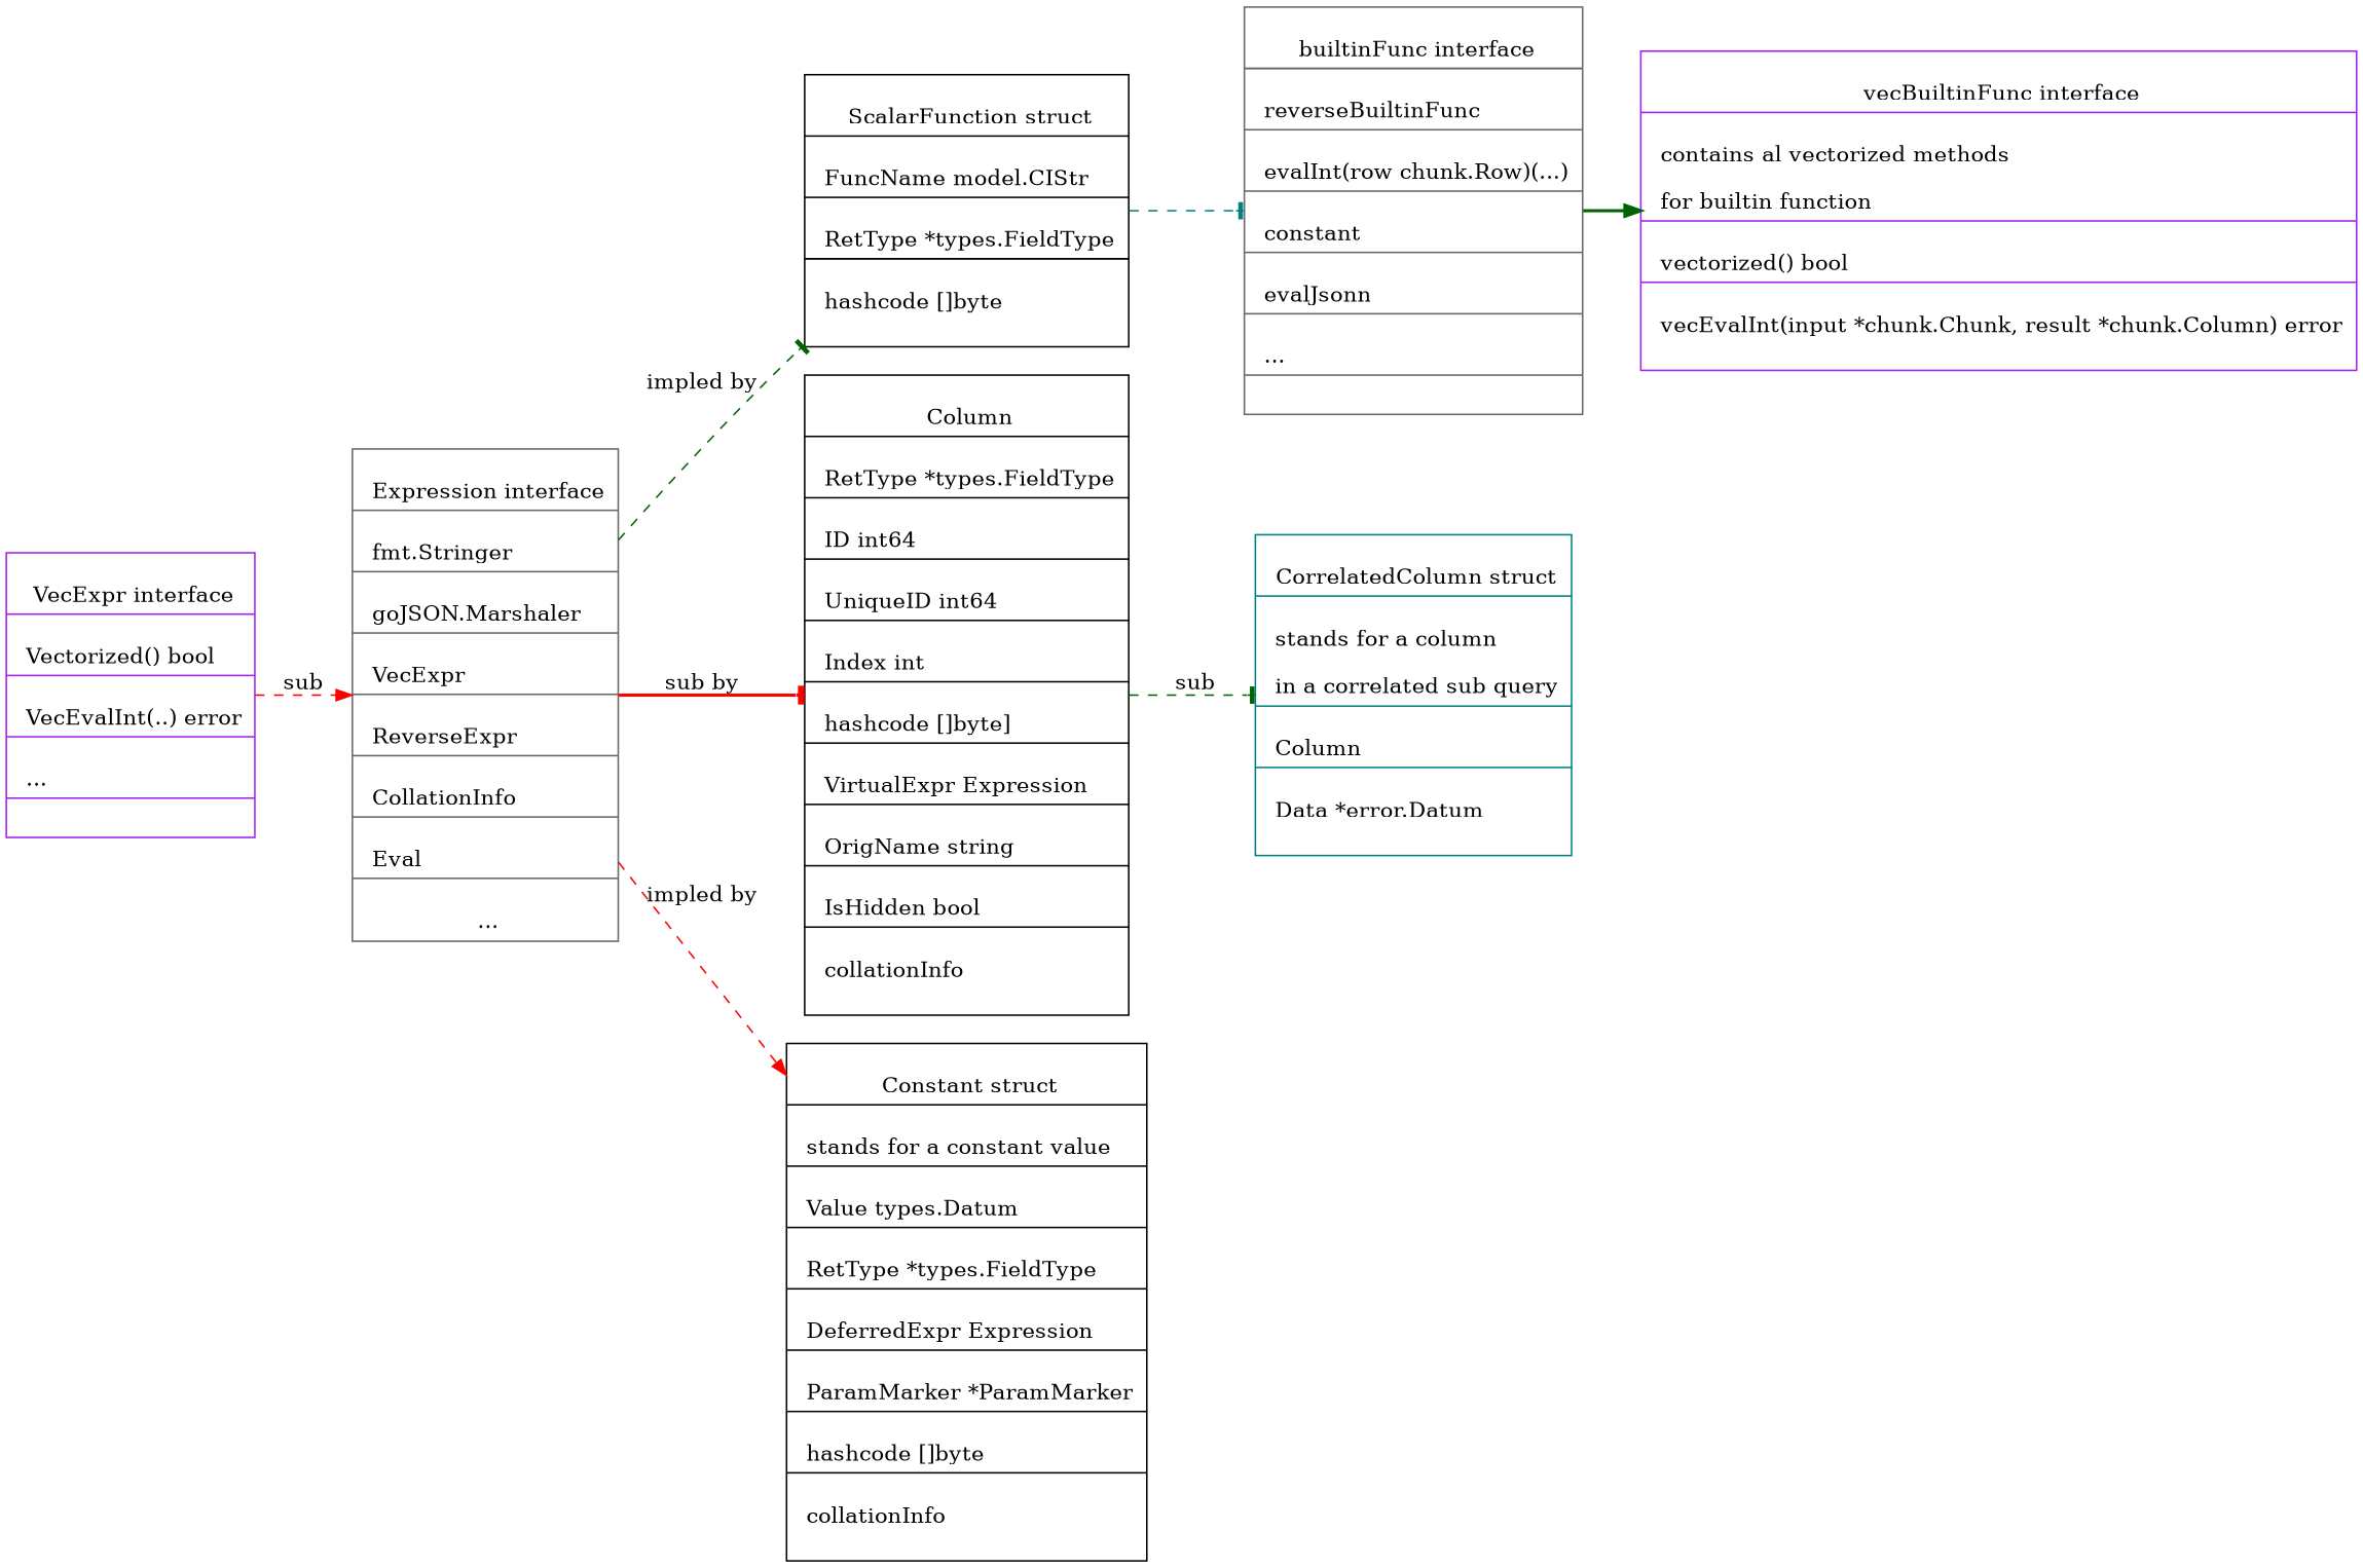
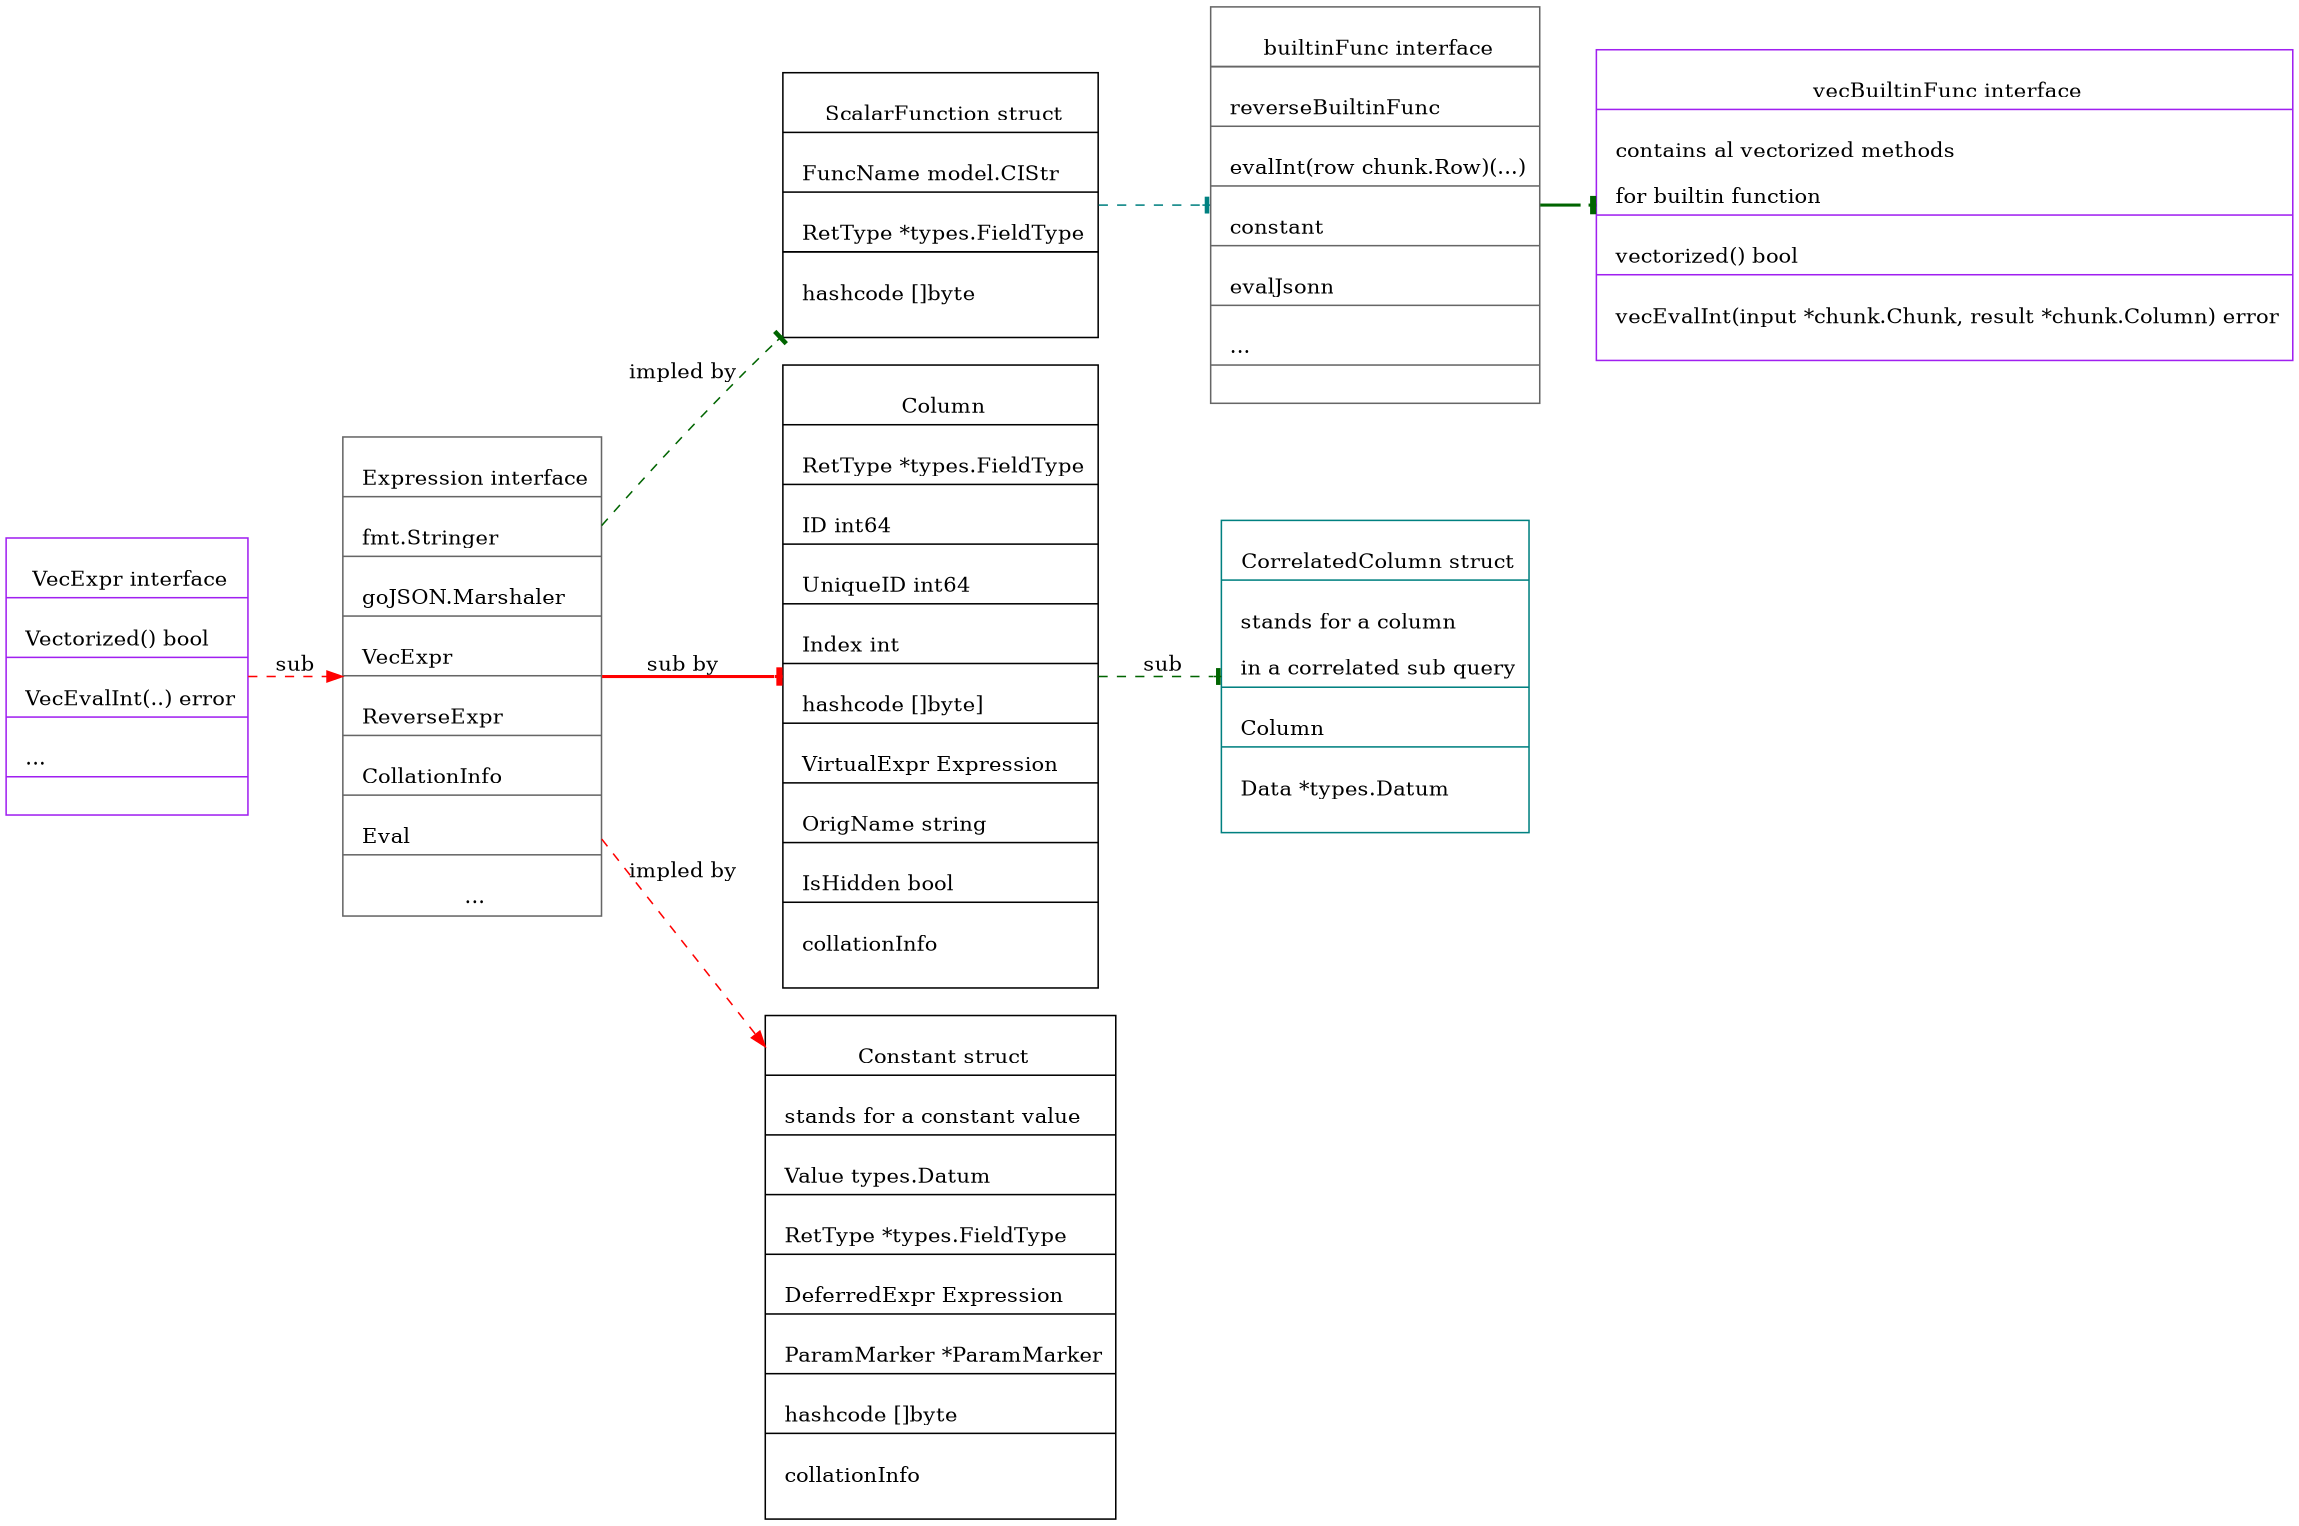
  digraph {
    newrank=true
    rankdir=LR
    node [color=black shape=record]
    edge [arrowhead=tee color=darkgreen style=dashed]
    n1 [color=gray40 label="{{\n      Expression interface|\n	      fmt.Stringer\l|\n	      goJSON.Marshaler\l|\n	      VecExpr\l|\n	      ReverseExpr\l|\n	      CollationInfo\l|\n        Eval\l|\n        ...\n    }}"]
    n2 [label="{{\n      ScalarFunction struct|\n	      FuncName model.CIStr\l|\n	      RetType  *types.FieldType\l|\n	      <builtinFunc> Function builtinFunc\l|\n	      hashcode []byte\l\n    }}"]
    n3 [label="{{\n      Column|\n      RetType *types.FieldType\l|\n      ID int64\l|\n      UniqueID int64\l|\n      Index int\l|\n      hashcode []byte]\l|\n      VirtualExpr Expression\l|\n      OrigName string\l|\n      IsHidden bool\l|\n      collationInfo\l\n    }}"]
    n4 [label="{{\n      Constant struct|\n      stands for a constant value\l|\n	      Value   types.Datum\l|\n	      RetType *types.FieldType\l|\n	      DeferredExpr Expression\l|\n	      ParamMarker *ParamMarker\l|\n	      hashcode    []byte\l|\n	      collationInfo\l\n    }}"]
    n5 [color=gray40 label="{{\n      builtinFunc interface|\n        <vecBuiltinFunc>vecBuiltinFunc\l|\n        reverseBuiltinFunc\l|\n        evalInt(row chunk.Row)(...)\l|\n        constant\l|\n        evalJsonn\l|\n        ...\l|\n    }}"]
-   n6 [color=teal label="{{\n      CorrelatedColumn struct|\n      stands for a column\l \n      in a correlated sub query\l|\n      Column\l|\n      Data *error.Datum\l\n    }}"]
+   n6 [color=teal label="{{\n      CorrelatedColumn struct|\n      stands for a column\l \n      in a correlated sub query\l|\n      Column\l|\n      Data *types.Datum\l\n    }}"]
    n7 [color=purple label="{{\n      vecBuiltinFunc interface|\n      contains al vectorized methods\l \n      for builtin function\l|\n      vectorized() bool\l|\n      vecEvalInt(input *chunk.Chunk, result *chunk.Column) error\l\n    }}"]
    n8 [color=purple label="{{\n      VecExpr interface|\n      Vectorized() bool\l|\n      VecEvalInt(..) error\l|\n      ...\l|\n    }}"]
    n1 -> n2 [label="impled by"]
    n1 -> n3 [color=red label="sub by" style=bold]
    n1 -> n4 [arrowhead=normal color=red label="impled by"]
    n2 -> n5 [color=teal tailport=builtinFunc]
    n3 -> n6 [label=sub]
-   n5 -> n7 [arrowhead=normal style=bold tailport=vecBuiltinFunc]
+   n5 -> n7 [style=bold tailport=vecBuiltinFunc]
    n8 -> n1 [arrowhead=normal color=red label=sub]
  }
